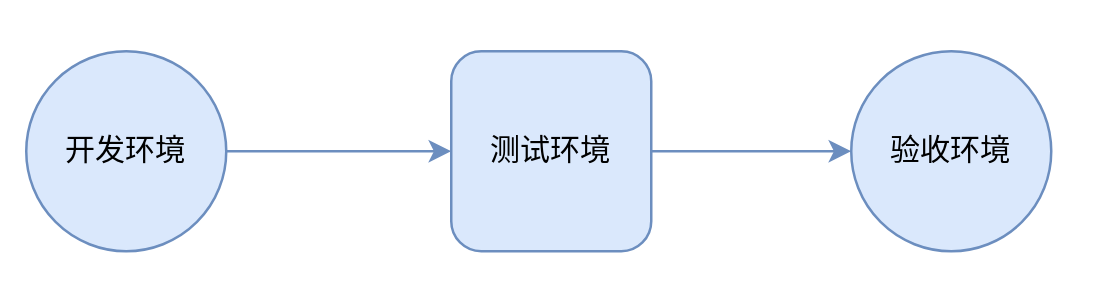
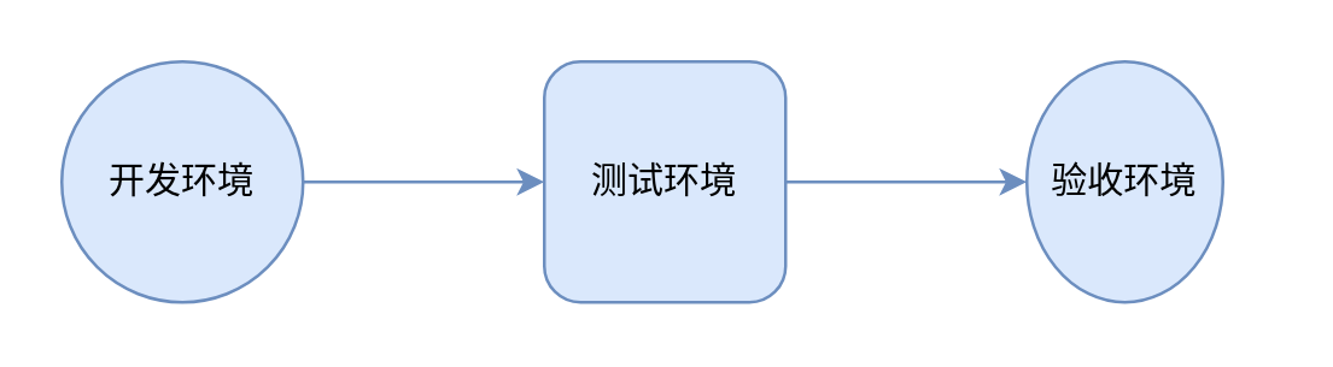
  <mxCell id="0" />
  <mxCell id="1" parent="0" />
  <mxCell id="2" value="" style="edgeStyle=orthogonalEdgeStyle;rounded=0;hachureGap=4;orthogonalLoop=1;jettySize=auto;html=1;fontFamily=Architects Daughter;fontSource=https%3A%2F%2Ffonts.googleapis.com%2Fcss%3Ffamily%3DArchitects%2BDaughter;fillColor=#dae8fc;strokeColor=#6c8ebf;" edge="1" parent="1" source="3" target="5"><mxGeometry relative="1" as="geometry" /></mxCell>
- <mxCell id="3" value="开发环境" style="ellipse;whiteSpace=wrap;html=1;aspect=fixed;hachureGap=4;fontFamily=Architects Daughter;fontSource=https%3A%2F%2Ffonts.googleapis.com%2Fcss%3Ffamily%3DArchitects%2BDaughter;strokeColor=#6c8ebf;fillColor=#dae8fc;shadow=0;fillStyle=auto;" vertex="1" parent="1"><mxGeometry x="10" y="20" width="80" height="80" as="geometry" /></mxCell>
+ <mxCell id="3" value="开发环境" style="ellipse;whiteSpace=wrap;html=1;aspect=fixed;hachureGap=4;fontFamily=Architects Daughter;fontSource=https%3A%2F%2Ffonts.googleapis.com%2Fcss%3Ffamily%3DArchitects%2BDaughter;strokeColor=#6c8ebf;fillColor=#dae8fc;shadow=0;fillStyle=auto;" vertex="1" parent="1"><mxGeometry x="20" y="20" width="80" height="80" as="geometry" /></mxCell>
  <mxCell id="4" value="" style="edgeStyle=orthogonalEdgeStyle;rounded=0;hachureGap=4;orthogonalLoop=1;jettySize=auto;html=1;fontFamily=Architects Daughter;fontSource=https%3A%2F%2Ffonts.googleapis.com%2Fcss%3Ffamily%3DArchitects%2BDaughter;fillColor=#dae8fc;strokeColor=#6c8ebf;" edge="1" parent="1" source="5" target="6"><mxGeometry relative="1" as="geometry" /></mxCell>
  <mxCell id="5" value="测试环境" style="whiteSpace=wrap;html=1;fontFamily=Architects Daughter;fillColor=#dae8fc;strokeColor=#6c8ebf;hachureGap=4;fontSource=https%3A%2F%2Ffonts.googleapis.com%2Fcss%3Ffamily%3DArchitects%2BDaughter;shadow=0;fillStyle=auto;rounded=1;" vertex="1" parent="1"><mxGeometry x="180" y="20" width="80" height="80" as="geometry" /></mxCell>
- <mxCell id="6" value="验收环境" style="ellipse;whiteSpace=wrap;html=1;fontFamily=Architects Daughter;fillColor=#dae8fc;strokeColor=#6c8ebf;hachureGap=4;fontSource=https%3A%2F%2Ffonts.googleapis.com%2Fcss%3Ffamily%3DArchitects%2BDaughter;shadow=0;fillStyle=auto;" vertex="1" parent="1"><mxGeometry x="340" y="20" width="80" height="80" as="geometry" /></mxCell>
+ <mxCell id="6" value="验收环境" style="ellipse;whiteSpace=wrap;html=1;fontFamily=Architects Daughter;fillColor=#dae8fc;strokeColor=#6c8ebf;hachureGap=4;fontSource=https%3A%2F%2Ffonts.googleapis.com%2Fcss%3Ffamily%3DArchitects%2BDaughter;shadow=0;fillStyle=auto;" vertex="1" parent="1"><mxGeometry x="340" y="20" width="65" height="80" as="geometry" /></mxCell>
